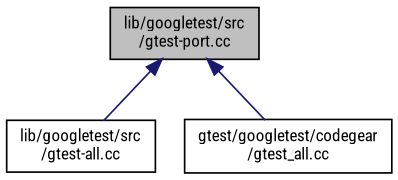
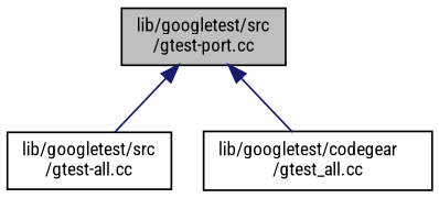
  digraph {
    fontname="Roboto Condensed"
    node [color=black fontname="Roboto Condensed" fontsize=10 shape=record]
    edge [color=midnightblue dir=back fontname="Roboto Condensed" fontsize=10 labelfontname=Helvetica labelfontsize=10 style=solid]
    n1 [fillcolor=grey75 fontcolor=black height=0.2 label="lib/googletest/src\l/gtest-port.cc" style=filled width=0.4]
    n2 [height=0.2 label="lib/googletest/src\l/gtest-all.cc" width=0.4]
-   n3 [height=0.2 label="gtest/googletest/codegear\l/gtest_all.cc" width=0.4]
+   n3 [height=0.2 label="lib/googletest/codegear\l/gtest_all.cc" width=0.4]
    n1 -> n2
    n1 -> n3
  }
